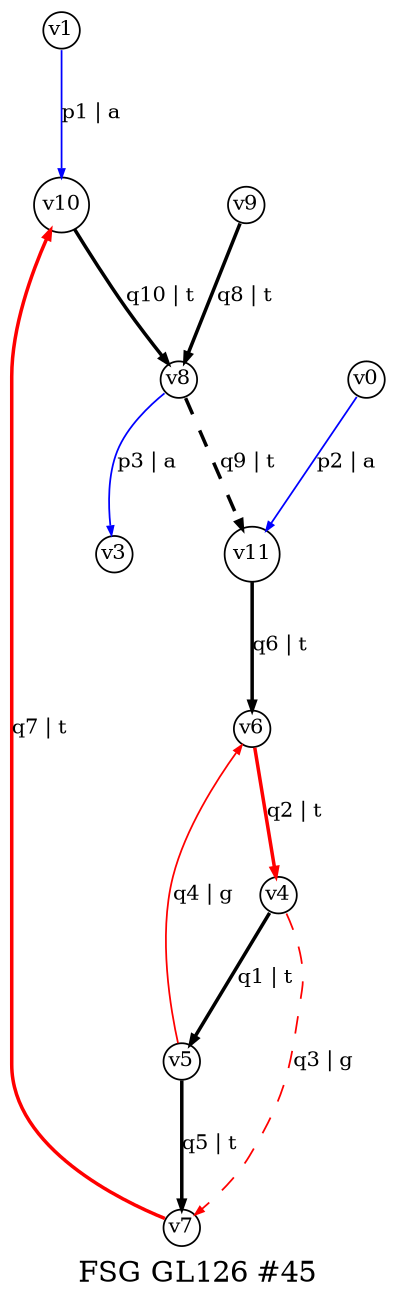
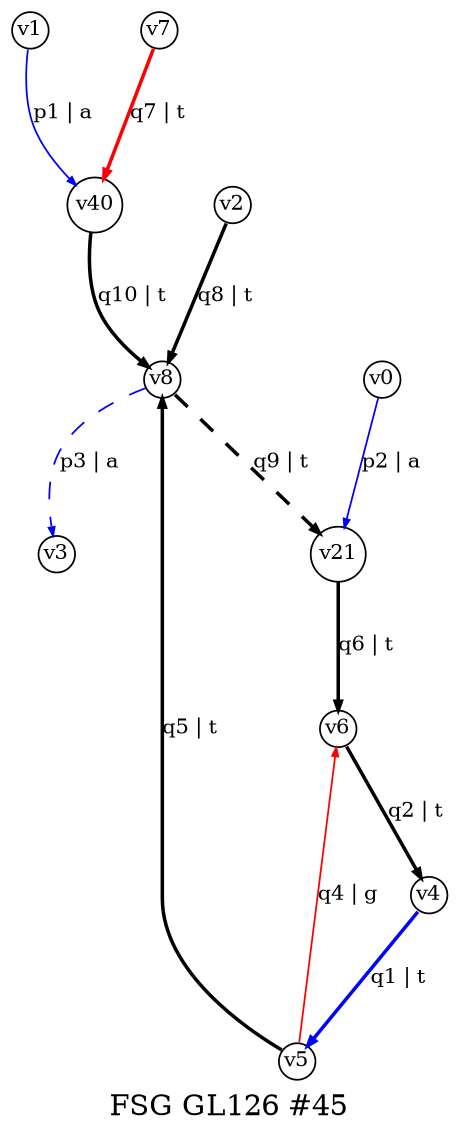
  digraph {
    fontsize=10
    label="FSG GL126 #45"
    noverlap=scale
    node [fontsize=7 margin=0 penwidth=0.6 shape=circle]
    edge [arrowsize=0.3 color=black fontsize=7 penwidth=1.2 style=solid]
    v1 [height=0.01]
-   v10 [height=0.01]
+   v10 [height=0.01 label=v40]
    v8 [height=0.01]
-   v9 [height=0.01]
+   v9 [height=0.01 label=v2]
    v0 [height=0.01]
-   v11 [height=0.01]
+   v11 [height=0.01 label=v21]
    v6 [height=0.01]
    v4 [height=0.01]
    v3 [height=0.01]
    v5 [height=0.01]
    v7 [height=0.01]
    v1 -> v10 [color=blue label="p1 | a" penwidth=0.6]
    v10 -> v8 [label="q10 | t"]
    v8 -> v11 [label="q9 | t" style=dashed]
-   v8 -> v3 [color=blue label="p3 | a" penwidth=0.6]
+   v8 -> v3 [color=blue label="p3 | a" penwidth=0.6 style=dashed]
    v9 -> v8 [label="q8 | t"]
    v0 -> v11 [color=blue label="p2 | a" penwidth=0.6]
    v11 -> v6 [label="q6 | t"]
-   v6 -> v4 [color=red label="q2 | t"]
-   v4 -> v5 [label="q1 | t"]
-   v4 -> v7 [color=red label="q3 | g" penwidth=0.6 style=dashed]
+   v6 -> v4 [label="q2 | t"]
+   v4 -> v5 [color=blue label="q1 | t"]
    v5 -> v6 [color=red label="q4 | g" penwidth=0.6]
-   v5 -> v7 [label="q5 | t"]
+   v5 -> v8 [label="q5 | t"]
    v7 -> v10 [color=red label="q7 | t"]
  }
